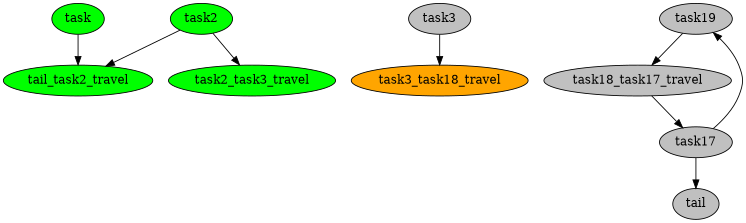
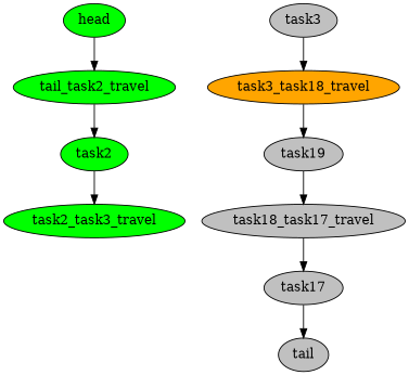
  digraph {
    node [fillcolor=gray fontcolor=black style=filled]
    edge [color=black]
-   n1 [fillcolor=green label=task]
+   n1 [fillcolor=green label=head]
    n2 [fillcolor=green label=tail_task2_travel]
    n3 [fillcolor=green label=task2]
    n4 [fillcolor=green label=task2_task3_travel]
    n5 [label=task3]
    n6 [fillcolor=orange label=task3_task18_travel]
    n7 [label=task19]
    n8 [label=task18_task17_travel]
    n9 [label=task17]
    n10 [label=tail]
    n1 -> n2
-   n3 -> n2
+   n2 -> n3
    n3 -> n4
    n5 -> n6
-   n9 -> n7
+   n6 -> n7
    n7 -> n8
    n8 -> n9
    n9 -> n10
  }
